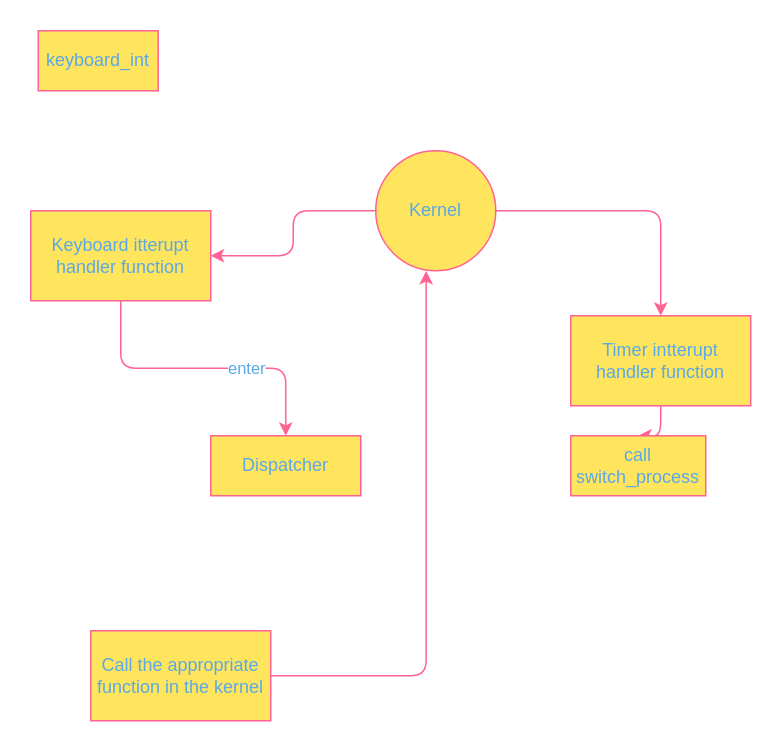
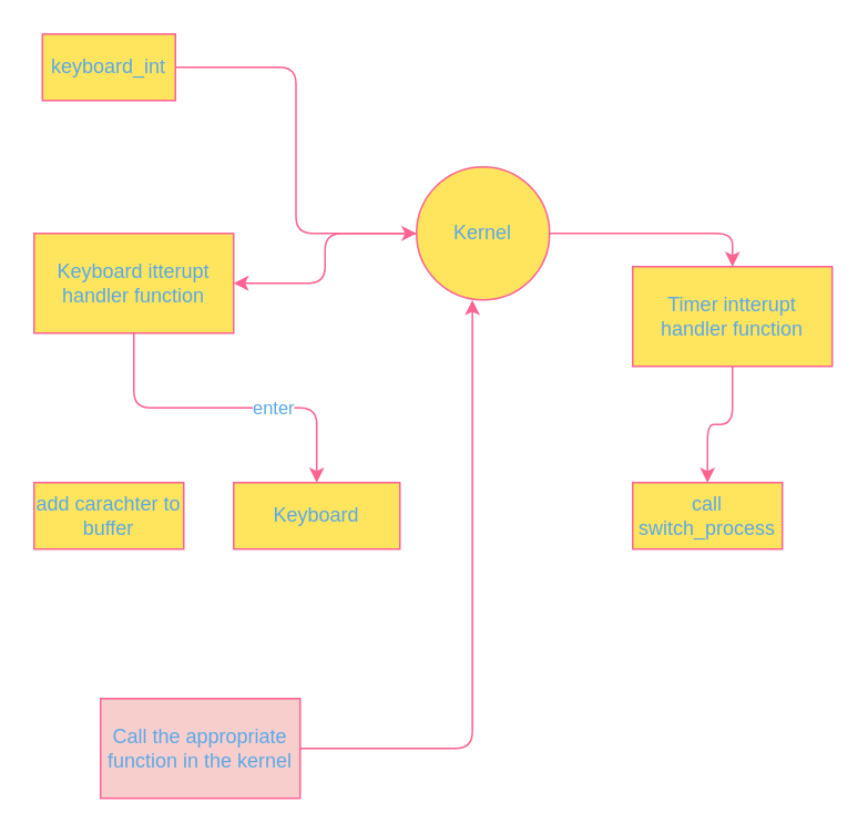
  <mxCell id="0" />
  <mxCell id="1" parent="0" />
  <mxCell id="2" style="edgeStyle=orthogonalEdgeStyle;rounded=1;sketch=0;orthogonalLoop=1;jettySize=auto;html=1;strokeColor=#FF6392;fillColor=#FFE45E;fontColor=#5AA9E6;" edge="1" parent="1" source="4" target="9"><mxGeometry relative="1" as="geometry" /></mxCell>
  <mxCell id="3" style="edgeStyle=orthogonalEdgeStyle;rounded=1;sketch=0;orthogonalLoop=1;jettySize=auto;html=1;entryX=0.5;entryY=0;entryDx=0;entryDy=0;strokeColor=#FF6392;fillColor=#FFE45E;fontColor=#5AA9E6;" edge="1" parent="1" source="4" target="11"><mxGeometry relative="1" as="geometry" /></mxCell>
  <mxCell id="4" value="Kernel&lt;br&gt;" style="ellipse;whiteSpace=wrap;html=1;fillColor=#FFE45E;strokeColor=#FF6392;fontColor=#5AA9E6;" vertex="1" parent="1"><mxGeometry x="250" y="100" width="80" height="80" as="geometry" /></mxCell>
+ <mxCell id="5" style="edgeStyle=orthogonalEdgeStyle;rounded=1;sketch=0;orthogonalLoop=1;jettySize=auto;html=1;entryX=0;entryY=0.5;entryDx=0;entryDy=0;strokeColor=#FF6392;fillColor=#FFE45E;fontColor=#5AA9E6;" edge="1" parent="1" source="6" target="4"><mxGeometry relative="1" as="geometry" /></mxCell>
  <mxCell id="6" value="keyboard_int" style="whiteSpace=wrap;html=1;fillColor=#FFE45E;strokeColor=#FF6392;fontColor=#5AA9E6;" vertex="1" parent="1"><mxGeometry x="25" y="20" width="80" height="40" as="geometry" /></mxCell>
  <mxCell id="7" style="edgeStyle=orthogonalEdgeStyle;rounded=1;sketch=0;orthogonalLoop=1;jettySize=auto;html=1;entryX=0.5;entryY=0;entryDx=0;entryDy=0;strokeColor=#FF6392;fillColor=#FFE45E;fontColor=#5AA9E6;" edge="1" parent="1" source="9" target="13"><mxGeometry relative="1" as="geometry" /></mxCell>
  <mxCell id="8" value="enter&lt;br&gt;" style="edgeLabel;html=1;align=center;verticalAlign=middle;resizable=0;points=[];fontColor=#5AA9E6;" vertex="1" connectable="0" parent="7"><mxGeometry x="0.277" y="1" relative="1" as="geometry"><mxPoint as="offset" /></mxGeometry></mxCell>
  <mxCell id="9" value="Keyboard itterupt handler function" style="whiteSpace=wrap;html=1;rounded=0;sketch=0;strokeColor=#FF6392;fillColor=#FFE45E;fontColor=#5AA9E6;" vertex="1" parent="1"><mxGeometry x="20" y="140" width="120" height="60" as="geometry" /></mxCell>
  <mxCell id="10" style="edgeStyle=orthogonalEdgeStyle;rounded=1;sketch=0;orthogonalLoop=1;jettySize=auto;html=1;entryX=0.5;entryY=0;entryDx=0;entryDy=0;strokeColor=#FF6392;fillColor=#FFE45E;fontColor=#5AA9E6;" edge="1" parent="1" source="11" target="16"><mxGeometry relative="1" as="geometry" /></mxCell>
- <mxCell id="11" value="Timer intterupt handler function" style="whiteSpace=wrap;html=1;rounded=0;sketch=0;strokeColor=#FF6392;fillColor=#FFE45E;fontColor=#5AA9E6;" vertex="1" parent="1"><mxGeometry x="380" y="210" width="120" height="60" as="geometry" /></mxCell>
- <mxCell id="13" value="Dispatcher" style="whiteSpace=wrap;html=1;rounded=0;sketch=0;strokeColor=#FF6392;fillColor=#FFE45E;fontColor=#5AA9E6;" vertex="1" parent="1"><mxGeometry x="140" y="290" width="100" height="40" as="geometry" /></mxCell>
+ <mxCell id="11" value="Timer intterupt handler function" style="whiteSpace=wrap;html=1;rounded=0;sketch=0;strokeColor=#FF6392;fillColor=#FFE45E;fontColor=#5AA9E6;" vertex="1" parent="1"><mxGeometry x="380" y="160" width="120" height="60" as="geometry" /></mxCell>
+ <mxCell id="12" value="add carachter to buffer" style="whiteSpace=wrap;html=1;rounded=0;sketch=0;strokeColor=#FF6392;fillColor=#FFE45E;fontColor=#5AA9E6;" vertex="1" parent="1"><mxGeometry x="20" y="290" width="90" height="40" as="geometry" /></mxCell>
+ <mxCell id="13" value="Keyboard" style="whiteSpace=wrap;html=1;rounded=0;sketch=0;strokeColor=#FF6392;fillColor=#FFE45E;fontColor=#5AA9E6;" vertex="1" parent="1"><mxGeometry x="140" y="290" width="100" height="40" as="geometry" /></mxCell>
  <mxCell id="14" style="edgeStyle=orthogonalEdgeStyle;rounded=1;sketch=0;orthogonalLoop=1;jettySize=auto;html=1;entryX=0.42;entryY=1.002;entryDx=0;entryDy=0;entryPerimeter=0;strokeColor=#FF6392;fillColor=#FFE45E;fontColor=#5AA9E6;" edge="1" parent="1" source="15" target="4"><mxGeometry relative="1" as="geometry" /></mxCell>
- <mxCell id="15" value="Call the appropriate function in the kernel" style="whiteSpace=wrap;html=1;rounded=0;sketch=0;strokeColor=#FF6392;fillColor=#FFE45E;fontColor=#5AA9E6;" vertex="1" parent="1"><mxGeometry x="60" y="420" width="120" height="60" as="geometry" /></mxCell>
+ <mxCell id="15" value="Call the appropriate function in the kernel" style="whiteSpace=wrap;html=1;rounded=0;sketch=0;strokeColor=#FF6392;fillColor=#f8cecc;fontColor=#5AA9E6;" vertex="1" parent="1"><mxGeometry x="60" y="420" width="120" height="60" as="geometry" /></mxCell>
  <mxCell id="16" value="call switch_process" style="whiteSpace=wrap;html=1;rounded=0;sketch=0;strokeColor=#FF6392;fillColor=#FFE45E;fontColor=#5AA9E6;" vertex="1" parent="1"><mxGeometry x="380" y="290" width="90" height="40" as="geometry" /></mxCell>
